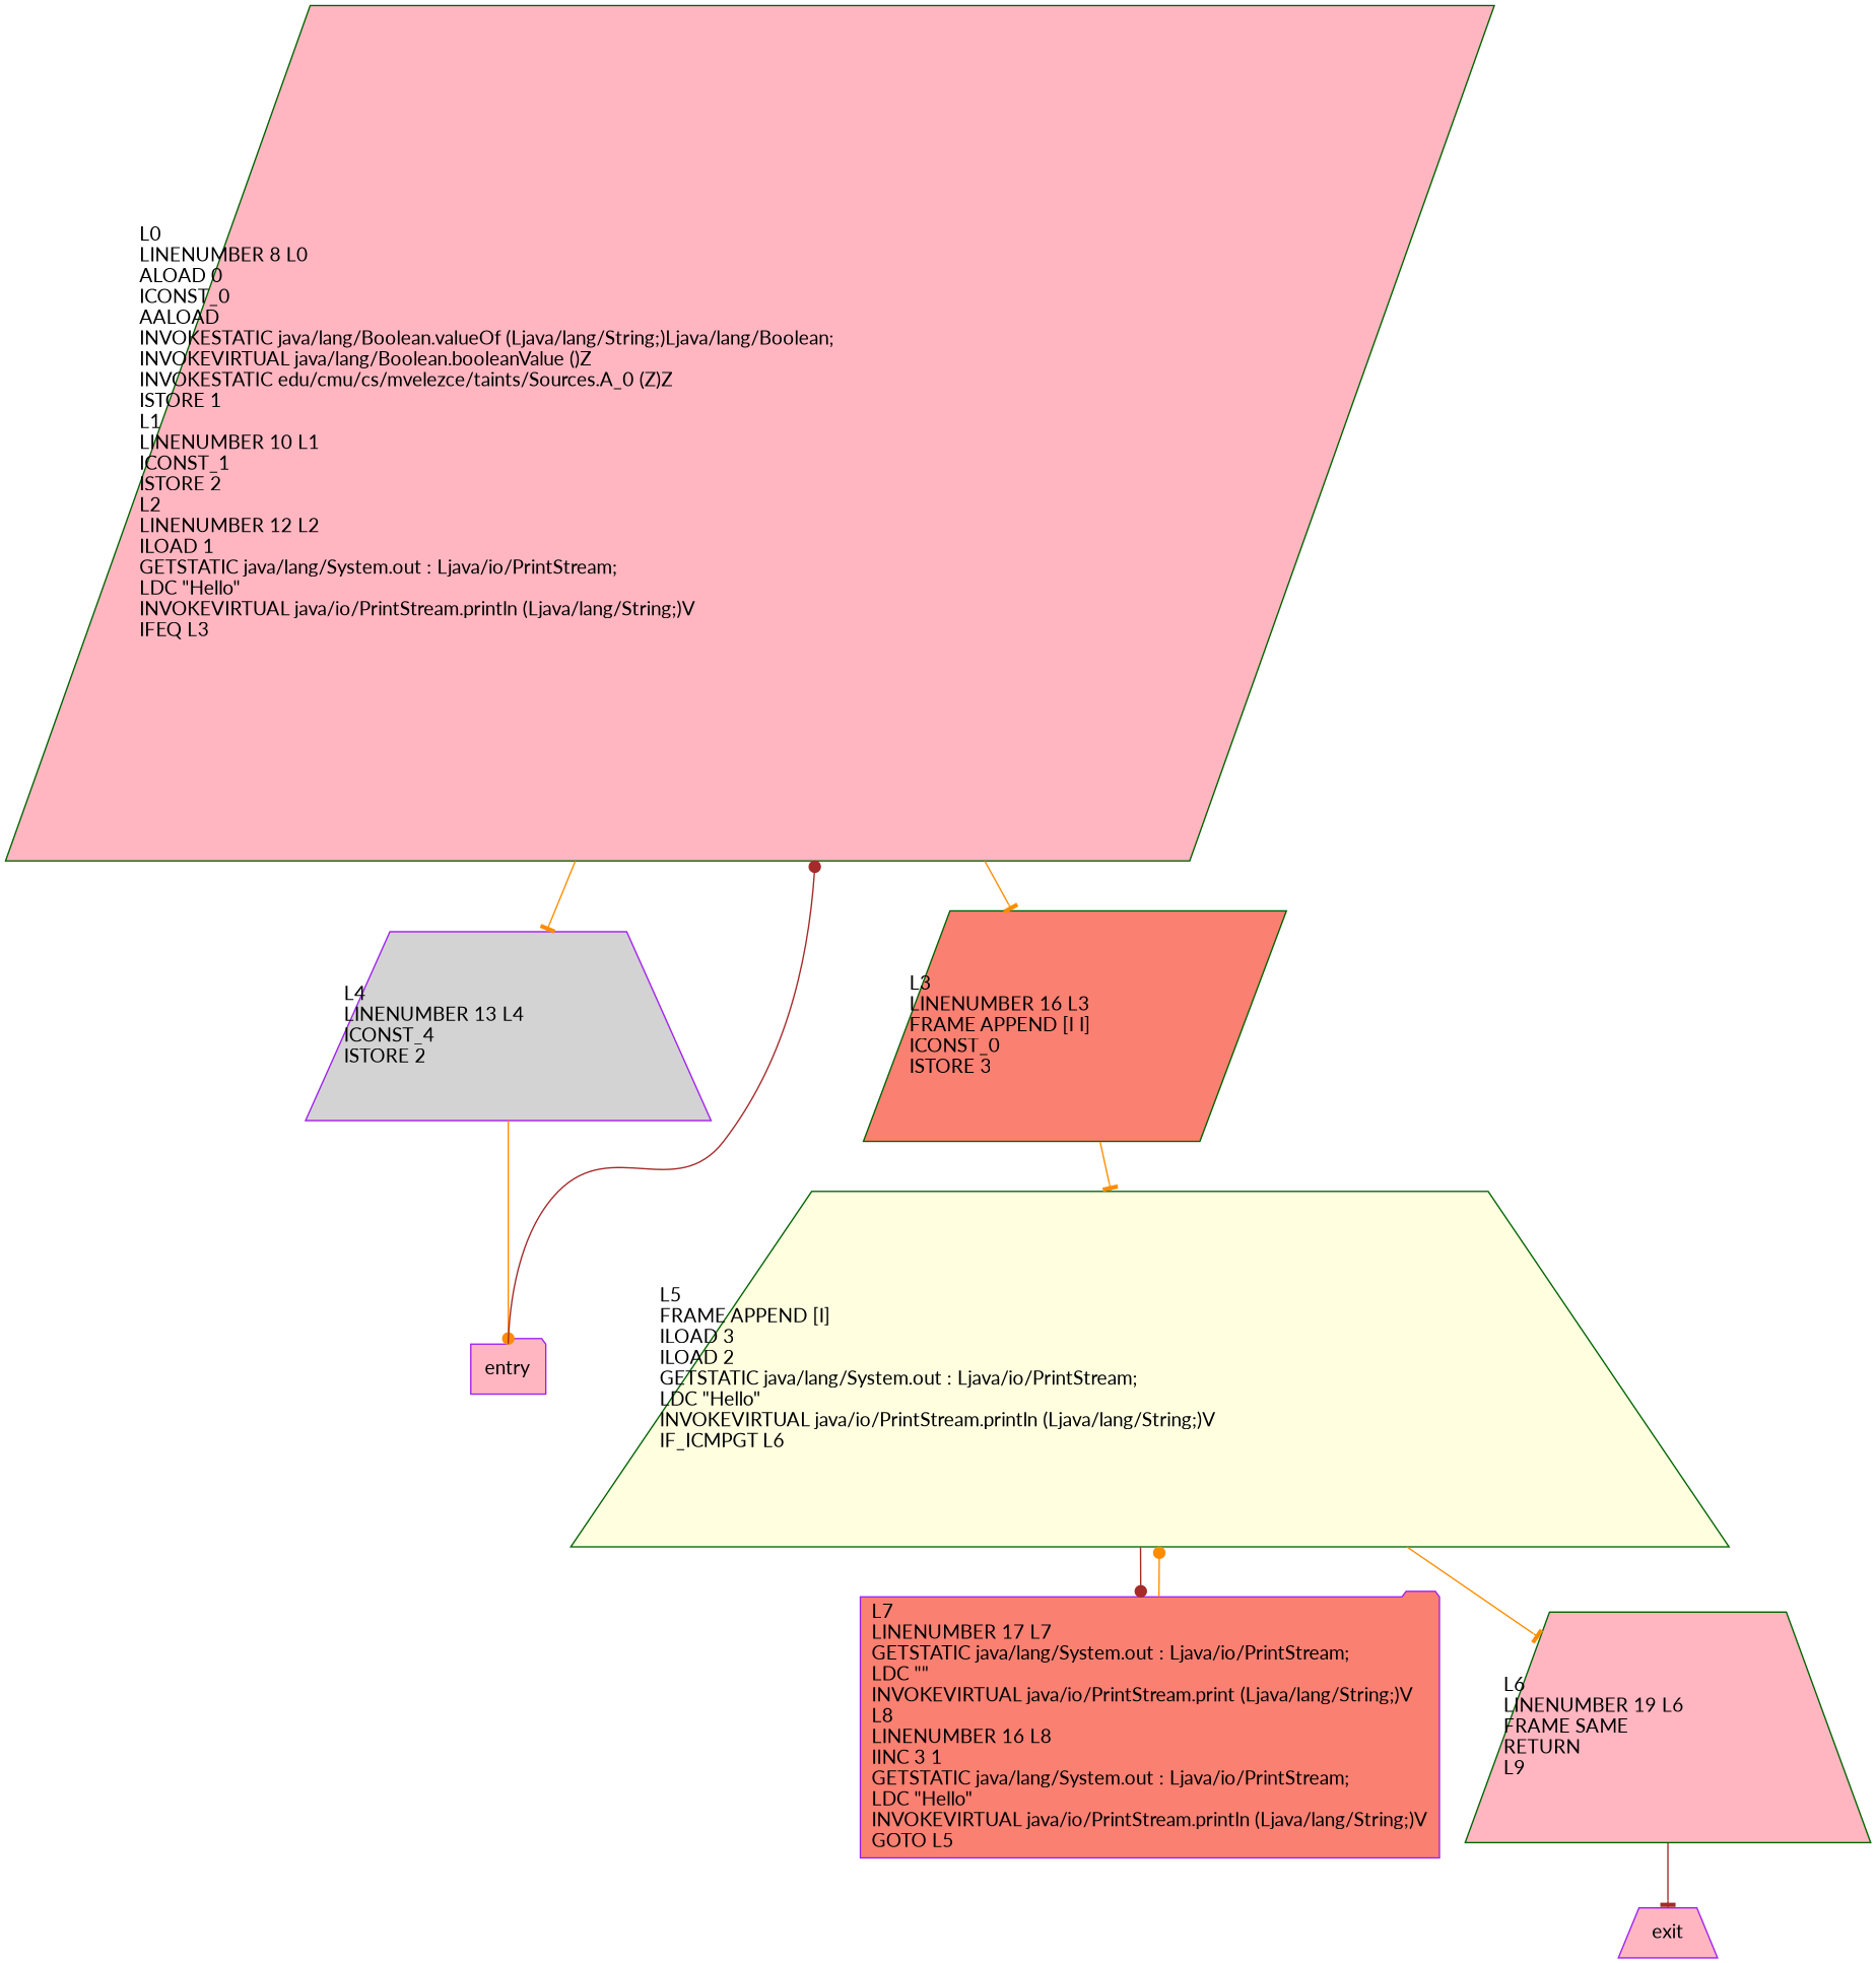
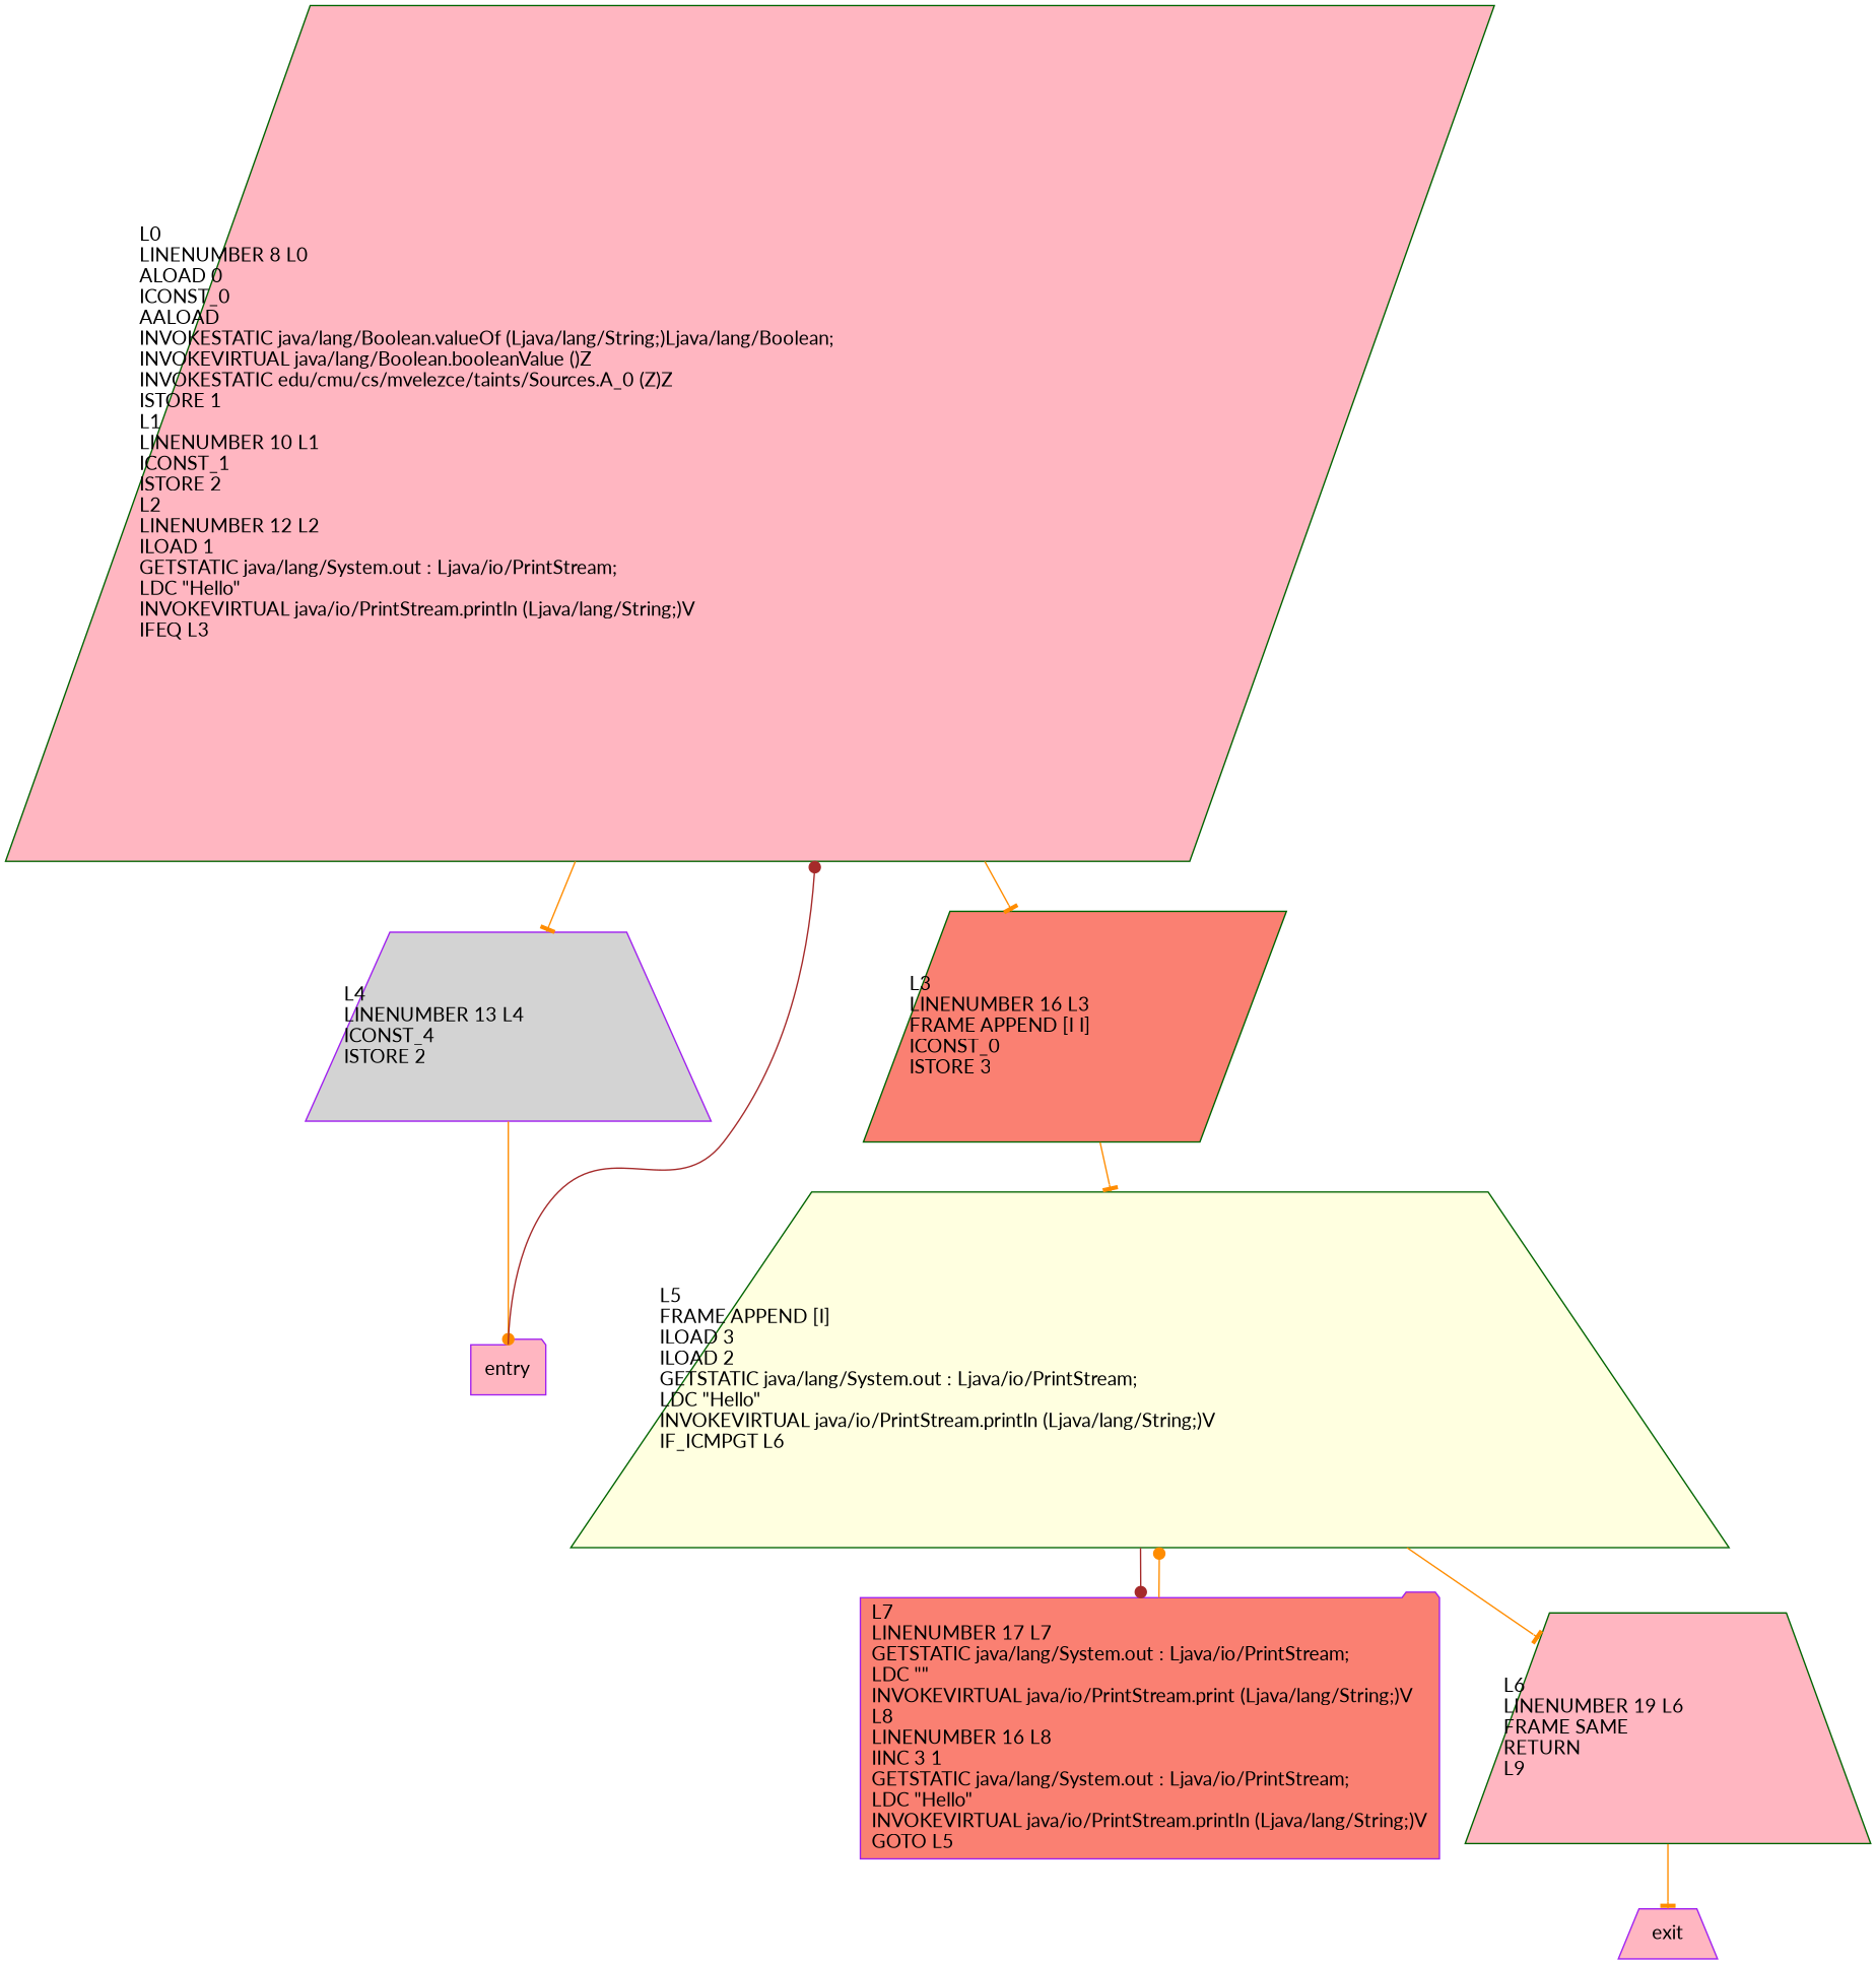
  digraph {
    fontname=Lato
    node [color=darkgreen fillcolor=lightpink fontname=Lato shape=trapezium style=filled]
    edge [arrowhead=tee color=darkorange fontname=Lato]
    n1 [fillcolor=lightyellow label="L5\lFRAME APPEND [I]\lILOAD 3\lILOAD 2\lGETSTATIC java/lang/System.out : Ljava/io/PrintStream;\lLDC \"Hello\"\lINVOKEVIRTUAL java/io/PrintStream.println (Ljava/lang/String;)V\lIF_ICMPGT L6\l"]
    n2 [color=purple fillcolor=salmon label="L7\lLINENUMBER 17 L7\lGETSTATIC java/lang/System.out : Ljava/io/PrintStream;\lLDC \"\"\lINVOKEVIRTUAL java/io/PrintStream.print (Ljava/lang/String;)V\lL8\lLINENUMBER 16 L8\lIINC 3 1\lGETSTATIC java/lang/System.out : Ljava/io/PrintStream;\lLDC \"Hello\"\lINVOKEVIRTUAL java/io/PrintStream.println (Ljava/lang/String;)V\lGOTO L5\l" shape=folder]
    n3 [label="L6\lLINENUMBER 19 L6\lFRAME SAME\lRETURN\lL9\l"]
    exit [color=purple]
    n5 [label="L0\lLINENUMBER 8 L0\lALOAD 0\lICONST_0\lAALOAD\lINVOKESTATIC java/lang/Boolean.valueOf (Ljava/lang/String;)Ljava/lang/Boolean;\lINVOKEVIRTUAL java/lang/Boolean.booleanValue ()Z\lINVOKESTATIC edu/cmu/cs/mvelezce/taints/Sources.A_0 (Z)Z\lISTORE 1\lL1\lLINENUMBER 10 L1\lICONST_1\lISTORE 2\lL2\lLINENUMBER 12 L2\lILOAD 1\lGETSTATIC java/lang/System.out : Ljava/io/PrintStream;\lLDC \"Hello\"\lINVOKEVIRTUAL java/io/PrintStream.println (Ljava/lang/String;)V\lIFEQ L3\l" shape=parallelogram]
    n6 [color=purple fillcolor=lightgrey label="L4\lLINENUMBER 13 L4\lICONST_4\lISTORE 2\l"]
    n7 [fillcolor=salmon label="L3\lLINENUMBER 16 L3\lFRAME APPEND [I I]\lICONST_0\lISTORE 3\l" shape=parallelogram]
    entry [color=purple shape=folder]
    n1 -> n2 [arrowhead=dot color=brown]
    n1 -> n3
    n2 -> n1 [arrowhead=dot]
-   n3 -> exit [color=brown]
+   n3 -> exit
    n5 -> n6
    n5 -> n7
    n6 -> entry [arrowhead=dot]
    n7 -> n1
    entry -> n5 [arrowhead=dot color=brown]
  }
